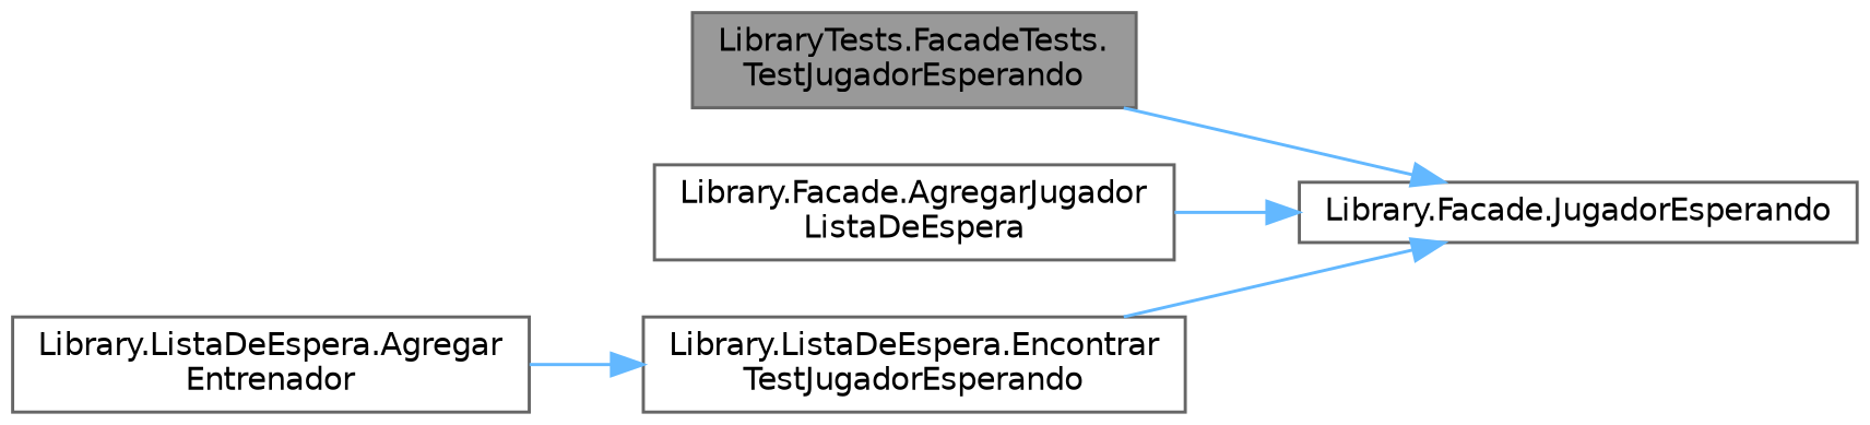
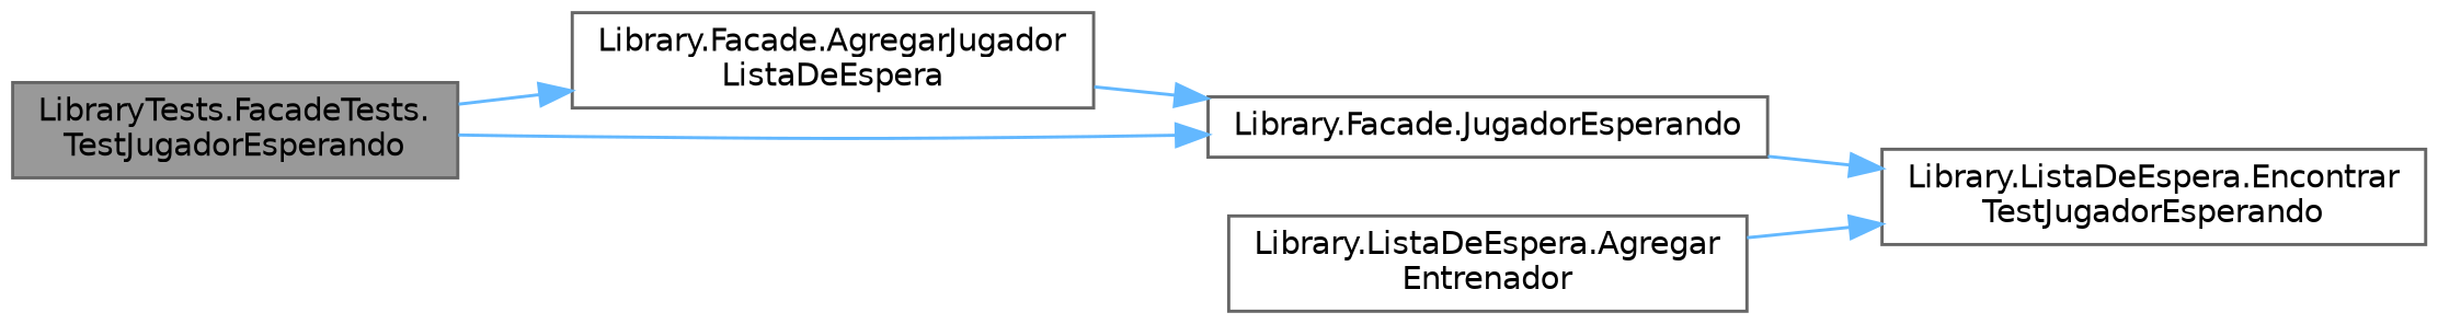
  digraph {
    fontname="DejaVu Sans"
    rankdir=LR
    node [color=grey40 fillcolor=white fontname="DejaVu Sans" fontsize=10 shape=box style=filled]
    edge [color=steelblue1 fontname="DejaVu Sans" fontsize=10 labelfontname=Helvetica labelfontsize=10 style=solid]
    n1 [color=gray40 fillcolor=grey60 fontcolor=black height=0.2 label="LibraryTests.FacadeTests.\lTestJugadorEsperando" width=0.4]
    n2 [height=0.2 label="Library.Facade.AgregarJugador\lListaDeEspera" width=0.4]
    n3 [height=0.2 label="Library.Facade.JugadorEsperando" width=0.4]
    n4 [height=0.2 label="Library.ListaDeEspera.Encontrar\lTestJugadorEsperando" width=0.4]
    n5 [height=0.2 label="Library.ListaDeEspera.Agregar\lEntrenador" width=0.4]
+   n1 -> n2
    n1 -> n3
    n2 -> n3
-   n4 -> n3
+   n3 -> n4
    n5 -> n4
  }
